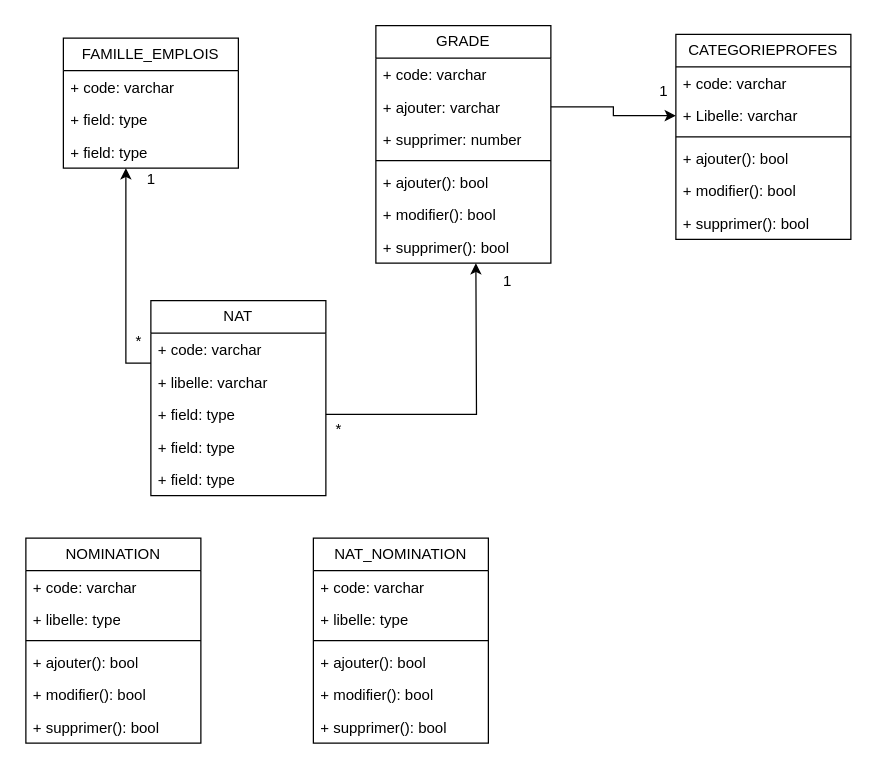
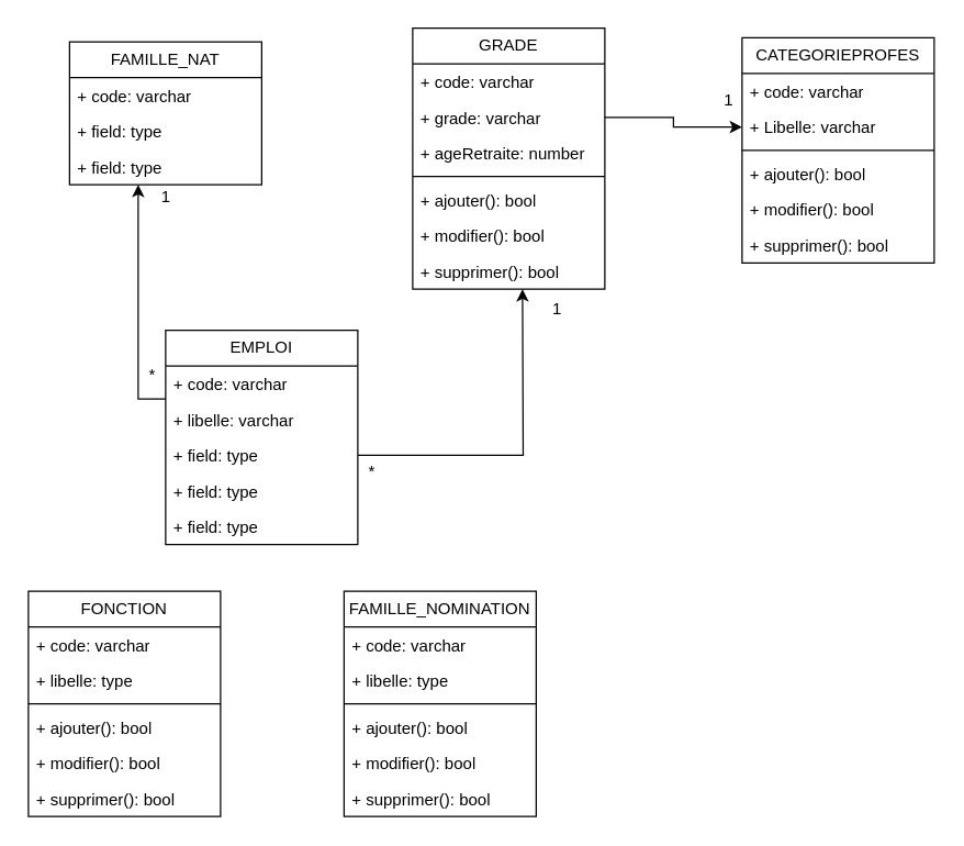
  <mxCell id="0" />
  <mxCell id="1" parent="0" />
- <mxCell id="2" value="FAMILLE_EMPLOIS" style="swimlane;fontStyle=0;childLayout=stackLayout;horizontal=1;startSize=26;fillColor=none;horizontalStack=0;resizeParent=1;resizeParentMax=0;resizeLast=0;collapsible=1;marginBottom=0;whiteSpace=wrap;html=1;" vertex="1" parent="1"><mxGeometry x="50" y="30" width="140" height="104" as="geometry" /></mxCell>
+ <mxCell id="2" value="FAMILLE_NAT" style="swimlane;fontStyle=0;childLayout=stackLayout;horizontal=1;startSize=26;fillColor=none;horizontalStack=0;resizeParent=1;resizeParentMax=0;resizeLast=0;collapsible=1;marginBottom=0;whiteSpace=wrap;html=1;" vertex="1" parent="1"><mxGeometry x="50" y="30" width="140" height="104" as="geometry" /></mxCell>
  <mxCell id="3" value="+ code: varchar" style="text;strokeColor=none;fillColor=none;align=left;verticalAlign=top;spacingLeft=4;spacingRight=4;overflow=hidden;rotatable=0;points=[[0,0.5],[1,0.5]];portConstraint=eastwest;whiteSpace=wrap;html=1;" vertex="1" parent="2"><mxGeometry y="26" width="140" height="26" as="geometry" /></mxCell>
  <mxCell id="4" value="+ field: type" style="text;strokeColor=none;fillColor=none;align=left;verticalAlign=top;spacingLeft=4;spacingRight=4;overflow=hidden;rotatable=0;points=[[0,0.5],[1,0.5]];portConstraint=eastwest;whiteSpace=wrap;html=1;" vertex="1" parent="2"><mxGeometry y="52" width="140" height="26" as="geometry" /></mxCell>
  <mxCell id="5" value="+ field: type" style="text;strokeColor=none;fillColor=none;align=left;verticalAlign=top;spacingLeft=4;spacingRight=4;overflow=hidden;rotatable=0;points=[[0,0.5],[1,0.5]];portConstraint=eastwest;whiteSpace=wrap;html=1;" vertex="1" parent="2"><mxGeometry y="78" width="140" height="26" as="geometry" /></mxCell>
  <mxCell id="6" value="GRADE" style="swimlane;fontStyle=0;childLayout=stackLayout;horizontal=1;startSize=26;fillColor=none;horizontalStack=0;resizeParent=1;resizeParentMax=0;resizeLast=0;collapsible=1;marginBottom=0;whiteSpace=wrap;html=1;" vertex="1" parent="1"><mxGeometry x="300" y="20" width="140" height="190" as="geometry" /></mxCell>
  <mxCell id="7" value="+ code: varchar" style="text;strokeColor=none;fillColor=none;align=left;verticalAlign=top;spacingLeft=4;spacingRight=4;overflow=hidden;rotatable=0;points=[[0,0.5],[1,0.5]];portConstraint=eastwest;whiteSpace=wrap;html=1;" vertex="1" parent="6"><mxGeometry y="26" width="140" height="26" as="geometry" /></mxCell>
- <mxCell id="8" value="+ ajouter: varchar" style="text;strokeColor=none;fillColor=none;align=left;verticalAlign=top;spacingLeft=4;spacingRight=4;overflow=hidden;rotatable=0;points=[[0,0.5],[1,0.5]];portConstraint=eastwest;whiteSpace=wrap;html=1;" vertex="1" parent="6"><mxGeometry y="52" width="140" height="26" as="geometry" /></mxCell>
- <mxCell id="9" value="+ supprimer: number" style="text;strokeColor=none;fillColor=none;align=left;verticalAlign=top;spacingLeft=4;spacingRight=4;overflow=hidden;rotatable=0;points=[[0,0.5],[1,0.5]];portConstraint=eastwest;whiteSpace=wrap;html=1;" vertex="1" parent="6"><mxGeometry y="78" width="140" height="26" as="geometry" /></mxCell>
+ <mxCell id="8" value="+ grade: varchar" style="text;strokeColor=none;fillColor=none;align=left;verticalAlign=top;spacingLeft=4;spacingRight=4;overflow=hidden;rotatable=0;points=[[0,0.5],[1,0.5]];portConstraint=eastwest;whiteSpace=wrap;html=1;" vertex="1" parent="6"><mxGeometry y="52" width="140" height="26" as="geometry" /></mxCell>
+ <mxCell id="9" value="+ ageRetraite: number" style="text;strokeColor=none;fillColor=none;align=left;verticalAlign=top;spacingLeft=4;spacingRight=4;overflow=hidden;rotatable=0;points=[[0,0.5],[1,0.5]];portConstraint=eastwest;whiteSpace=wrap;html=1;" vertex="1" parent="6"><mxGeometry y="78" width="140" height="26" as="geometry" /></mxCell>
  <mxCell id="10" value="" style="line;strokeWidth=1;fillColor=none;align=left;verticalAlign=middle;spacingTop=-1;spacingLeft=3;spacingRight=3;rotatable=0;labelPosition=right;points=[];portConstraint=eastwest;strokeColor=inherit;" vertex="1" parent="6"><mxGeometry y="104" width="140" height="8" as="geometry" /></mxCell>
  <mxCell id="11" value="+ ajouter(): bool" style="text;strokeColor=none;fillColor=none;align=left;verticalAlign=top;spacingLeft=4;spacingRight=4;overflow=hidden;rotatable=0;points=[[0,0.5],[1,0.5]];portConstraint=eastwest;whiteSpace=wrap;html=1;" vertex="1" parent="6"><mxGeometry y="112" width="140" height="26" as="geometry" /></mxCell>
  <mxCell id="12" value="+ modifier(): bool" style="text;strokeColor=none;fillColor=none;align=left;verticalAlign=top;spacingLeft=4;spacingRight=4;overflow=hidden;rotatable=0;points=[[0,0.5],[1,0.5]];portConstraint=eastwest;whiteSpace=wrap;html=1;" vertex="1" parent="6"><mxGeometry y="138" width="140" height="26" as="geometry" /></mxCell>
  <mxCell id="13" value="+ supprimer(): bool" style="text;strokeColor=none;fillColor=none;align=left;verticalAlign=top;spacingLeft=4;spacingRight=4;overflow=hidden;rotatable=0;points=[[0,0.5],[1,0.5]];portConstraint=eastwest;whiteSpace=wrap;html=1;" vertex="1" parent="6"><mxGeometry y="164" width="140" height="26" as="geometry" /></mxCell>
  <mxCell id="14" style="edgeStyle=orthogonalEdgeStyle;rounded=0;orthogonalLoop=1;jettySize=auto;html=1;entryX=0.214;entryY=0.923;entryDx=0;entryDy=0;entryPerimeter=0;exitX=0;exitY=-0.077;exitDx=0;exitDy=0;exitPerimeter=0;" edge="1" parent="1" source="17"><mxGeometry relative="1" as="geometry"><mxPoint x="100" y="133.998" as="targetPoint" /><mxPoint x="210" y="244" as="sourcePoint" /></mxGeometry></mxCell>
- <mxCell id="15" value="NAT" style="swimlane;fontStyle=0;childLayout=stackLayout;horizontal=1;startSize=26;fillColor=none;horizontalStack=0;resizeParent=1;resizeParentMax=0;resizeLast=0;collapsible=1;marginBottom=0;whiteSpace=wrap;html=1;" vertex="1" parent="1"><mxGeometry x="120" y="240" width="140" height="156" as="geometry" /></mxCell>
+ <mxCell id="15" value="EMPLOI" style="swimlane;fontStyle=0;childLayout=stackLayout;horizontal=1;startSize=26;fillColor=none;horizontalStack=0;resizeParent=1;resizeParentMax=0;resizeLast=0;collapsible=1;marginBottom=0;whiteSpace=wrap;html=1;" vertex="1" parent="1"><mxGeometry x="120" y="240" width="140" height="156" as="geometry" /></mxCell>
  <mxCell id="16" value="+ code: varchar" style="text;strokeColor=none;fillColor=none;align=left;verticalAlign=top;spacingLeft=4;spacingRight=4;overflow=hidden;rotatable=0;points=[[0,0.5],[1,0.5]];portConstraint=eastwest;whiteSpace=wrap;html=1;" vertex="1" parent="15"><mxGeometry y="26" width="140" height="26" as="geometry" /></mxCell>
  <mxCell id="17" value="+ libelle: varchar" style="text;strokeColor=none;fillColor=none;align=left;verticalAlign=top;spacingLeft=4;spacingRight=4;overflow=hidden;rotatable=0;points=[[0,0.5],[1,0.5]];portConstraint=eastwest;whiteSpace=wrap;html=1;" vertex="1" parent="15"><mxGeometry y="52" width="140" height="26" as="geometry" /></mxCell>
  <mxCell id="18" style="edgeStyle=orthogonalEdgeStyle;rounded=0;orthogonalLoop=1;jettySize=auto;html=1;" edge="1" parent="15" source="19"><mxGeometry relative="1" as="geometry"><mxPoint x="260" y="-30" as="targetPoint" /></mxGeometry></mxCell>
  <mxCell id="19" value="+ field: type" style="text;strokeColor=none;fillColor=none;align=left;verticalAlign=top;spacingLeft=4;spacingRight=4;overflow=hidden;rotatable=0;points=[[0,0.5],[1,0.5]];portConstraint=eastwest;whiteSpace=wrap;html=1;" vertex="1" parent="15"><mxGeometry y="78" width="140" height="26" as="geometry" /></mxCell>
  <mxCell id="20" value="+ field: type" style="text;strokeColor=none;fillColor=none;align=left;verticalAlign=top;spacingLeft=4;spacingRight=4;overflow=hidden;rotatable=0;points=[[0,0.5],[1,0.5]];portConstraint=eastwest;whiteSpace=wrap;html=1;" vertex="1" parent="15"><mxGeometry y="104" width="140" height="26" as="geometry" /></mxCell>
  <mxCell id="21" value="+ field: type" style="text;strokeColor=none;fillColor=none;align=left;verticalAlign=top;spacingLeft=4;spacingRight=4;overflow=hidden;rotatable=0;points=[[0,0.5],[1,0.5]];portConstraint=eastwest;whiteSpace=wrap;html=1;" vertex="1" parent="15"><mxGeometry y="130" width="140" height="26" as="geometry" /></mxCell>
  <mxCell id="22" value="1" style="text;html=1;align=center;verticalAlign=middle;resizable=0;points=[];autosize=1;strokeColor=none;fillColor=none;" vertex="1" parent="1"><mxGeometry x="105" y="128" width="30" height="30" as="geometry" /></mxCell>
  <mxCell id="23" value="1" style="text;html=1;align=center;verticalAlign=middle;resizable=0;points=[];autosize=1;strokeColor=none;fillColor=none;" vertex="1" parent="1"><mxGeometry x="390" y="210" width="30" height="30" as="geometry" /></mxCell>
  <mxCell id="24" value="CATEGORIEPROFES" style="swimlane;fontStyle=0;childLayout=stackLayout;horizontal=1;startSize=26;fillColor=none;horizontalStack=0;resizeParent=1;resizeParentMax=0;resizeLast=0;collapsible=1;marginBottom=0;whiteSpace=wrap;html=1;" vertex="1" parent="1"><mxGeometry x="540" y="27" width="140" height="164" as="geometry" /></mxCell>
  <mxCell id="25" value="+ code: varchar" style="text;strokeColor=none;fillColor=none;align=left;verticalAlign=top;spacingLeft=4;spacingRight=4;overflow=hidden;rotatable=0;points=[[0,0.5],[1,0.5]];portConstraint=eastwest;whiteSpace=wrap;html=1;" vertex="1" parent="24"><mxGeometry y="26" width="140" height="26" as="geometry" /></mxCell>
  <mxCell id="26" value="+ Libelle: varchar" style="text;strokeColor=none;fillColor=none;align=left;verticalAlign=top;spacingLeft=4;spacingRight=4;overflow=hidden;rotatable=0;points=[[0,0.5],[1,0.5]];portConstraint=eastwest;whiteSpace=wrap;html=1;" vertex="1" parent="24"><mxGeometry y="52" width="140" height="26" as="geometry" /></mxCell>
  <mxCell id="27" value="" style="line;strokeWidth=1;fillColor=none;align=left;verticalAlign=middle;spacingTop=-1;spacingLeft=3;spacingRight=3;rotatable=0;labelPosition=right;points=[];portConstraint=eastwest;strokeColor=inherit;" vertex="1" parent="24"><mxGeometry y="78" width="140" height="8" as="geometry" /></mxCell>
  <mxCell id="28" value="+ ajouter(): bool" style="text;strokeColor=none;fillColor=none;align=left;verticalAlign=top;spacingLeft=4;spacingRight=4;overflow=hidden;rotatable=0;points=[[0,0.5],[1,0.5]];portConstraint=eastwest;whiteSpace=wrap;html=1;" vertex="1" parent="24"><mxGeometry y="86" width="140" height="26" as="geometry" /></mxCell>
  <mxCell id="29" value="+ modifier(): bool" style="text;strokeColor=none;fillColor=none;align=left;verticalAlign=top;spacingLeft=4;spacingRight=4;overflow=hidden;rotatable=0;points=[[0,0.5],[1,0.5]];portConstraint=eastwest;whiteSpace=wrap;html=1;" vertex="1" parent="24"><mxGeometry y="112" width="140" height="26" as="geometry" /></mxCell>
  <mxCell id="30" value="+ supprimer(): bool" style="text;strokeColor=none;fillColor=none;align=left;verticalAlign=top;spacingLeft=4;spacingRight=4;overflow=hidden;rotatable=0;points=[[0,0.5],[1,0.5]];portConstraint=eastwest;whiteSpace=wrap;html=1;" vertex="1" parent="24"><mxGeometry y="138" width="140" height="26" as="geometry" /></mxCell>
  <mxCell id="31" style="edgeStyle=orthogonalEdgeStyle;rounded=0;orthogonalLoop=1;jettySize=auto;html=1;entryX=0;entryY=0.5;entryDx=0;entryDy=0;" edge="1" parent="1" source="8" target="26"><mxGeometry relative="1" as="geometry" /></mxCell>
  <mxCell id="32" value="1" style="text;html=1;align=center;verticalAlign=middle;resizable=0;points=[];autosize=1;strokeColor=none;fillColor=none;" vertex="1" parent="1"><mxGeometry x="515" y="58" width="30" height="30" as="geometry" /></mxCell>
  <mxCell id="33" value="*" style="text;html=1;align=center;verticalAlign=middle;resizable=0;points=[];autosize=1;strokeColor=none;fillColor=none;" vertex="1" parent="1"><mxGeometry x="255" y="328" width="30" height="30" as="geometry" /></mxCell>
  <mxCell id="34" value="*" style="text;html=1;align=center;verticalAlign=middle;resizable=0;points=[];autosize=1;strokeColor=none;fillColor=none;" vertex="1" parent="1"><mxGeometry x="95" y="258" width="30" height="30" as="geometry" /></mxCell>
- <mxCell id="35" value="NOMINATION" style="swimlane;fontStyle=0;childLayout=stackLayout;horizontal=1;startSize=26;fillColor=none;horizontalStack=0;resizeParent=1;resizeParentMax=0;resizeLast=0;collapsible=1;marginBottom=0;whiteSpace=wrap;html=1;" vertex="1" parent="1"><mxGeometry x="20" y="430" width="140" height="164" as="geometry" /></mxCell>
+ <mxCell id="35" value="FONCTION" style="swimlane;fontStyle=0;childLayout=stackLayout;horizontal=1;startSize=26;fillColor=none;horizontalStack=0;resizeParent=1;resizeParentMax=0;resizeLast=0;collapsible=1;marginBottom=0;whiteSpace=wrap;html=1;" vertex="1" parent="1"><mxGeometry x="20" y="430" width="140" height="164" as="geometry" /></mxCell>
  <mxCell id="36" value="+ code: varchar" style="text;strokeColor=none;fillColor=none;align=left;verticalAlign=top;spacingLeft=4;spacingRight=4;overflow=hidden;rotatable=0;points=[[0,0.5],[1,0.5]];portConstraint=eastwest;whiteSpace=wrap;html=1;" vertex="1" parent="35"><mxGeometry y="26" width="140" height="26" as="geometry" /></mxCell>
  <mxCell id="37" value="+ libelle: type" style="text;strokeColor=none;fillColor=none;align=left;verticalAlign=top;spacingLeft=4;spacingRight=4;overflow=hidden;rotatable=0;points=[[0,0.5],[1,0.5]];portConstraint=eastwest;whiteSpace=wrap;html=1;" vertex="1" parent="35"><mxGeometry y="52" width="140" height="26" as="geometry" /></mxCell>
  <mxCell id="38" value="" style="line;strokeWidth=1;fillColor=none;align=left;verticalAlign=middle;spacingTop=-1;spacingLeft=3;spacingRight=3;rotatable=0;labelPosition=right;points=[];portConstraint=eastwest;strokeColor=inherit;" vertex="1" parent="35"><mxGeometry y="78" width="140" height="8" as="geometry" /></mxCell>
  <mxCell id="39" value="+ ajouter(): bool" style="text;strokeColor=none;fillColor=none;align=left;verticalAlign=top;spacingLeft=4;spacingRight=4;overflow=hidden;rotatable=0;points=[[0,0.5],[1,0.5]];portConstraint=eastwest;whiteSpace=wrap;html=1;" vertex="1" parent="35"><mxGeometry y="86" width="140" height="26" as="geometry" /></mxCell>
  <mxCell id="40" value="+ modifier(): bool" style="text;strokeColor=none;fillColor=none;align=left;verticalAlign=top;spacingLeft=4;spacingRight=4;overflow=hidden;rotatable=0;points=[[0,0.5],[1,0.5]];portConstraint=eastwest;whiteSpace=wrap;html=1;" vertex="1" parent="35"><mxGeometry y="112" width="140" height="26" as="geometry" /></mxCell>
  <mxCell id="41" value="+ supprimer(): bool" style="text;strokeColor=none;fillColor=none;align=left;verticalAlign=top;spacingLeft=4;spacingRight=4;overflow=hidden;rotatable=0;points=[[0,0.5],[1,0.5]];portConstraint=eastwest;whiteSpace=wrap;html=1;" vertex="1" parent="35"><mxGeometry y="138" width="140" height="26" as="geometry" /></mxCell>
- <mxCell id="42" value="NAT_NOMINATION" style="swimlane;fontStyle=0;childLayout=stackLayout;horizontal=1;startSize=26;fillColor=none;horizontalStack=0;resizeParent=1;resizeParentMax=0;resizeLast=0;collapsible=1;marginBottom=0;whiteSpace=wrap;html=1;" vertex="1" parent="1"><mxGeometry x="250" y="430" width="140" height="164" as="geometry" /></mxCell>
+ <mxCell id="42" value="FAMILLE_NOMINATION" style="swimlane;fontStyle=0;childLayout=stackLayout;horizontal=1;startSize=26;fillColor=none;horizontalStack=0;resizeParent=1;resizeParentMax=0;resizeLast=0;collapsible=1;marginBottom=0;whiteSpace=wrap;html=1;" vertex="1" parent="1"><mxGeometry x="250" y="430" width="140" height="164" as="geometry" /></mxCell>
  <mxCell id="43" value="+ code: varchar" style="text;strokeColor=none;fillColor=none;align=left;verticalAlign=top;spacingLeft=4;spacingRight=4;overflow=hidden;rotatable=0;points=[[0,0.5],[1,0.5]];portConstraint=eastwest;whiteSpace=wrap;html=1;" vertex="1" parent="42"><mxGeometry y="26" width="140" height="26" as="geometry" /></mxCell>
  <mxCell id="44" value="+ libelle: type" style="text;strokeColor=none;fillColor=none;align=left;verticalAlign=top;spacingLeft=4;spacingRight=4;overflow=hidden;rotatable=0;points=[[0,0.5],[1,0.5]];portConstraint=eastwest;whiteSpace=wrap;html=1;" vertex="1" parent="42"><mxGeometry y="52" width="140" height="26" as="geometry" /></mxCell>
  <mxCell id="45" value="" style="line;strokeWidth=1;fillColor=none;align=left;verticalAlign=middle;spacingTop=-1;spacingLeft=3;spacingRight=3;rotatable=0;labelPosition=right;points=[];portConstraint=eastwest;strokeColor=inherit;" vertex="1" parent="42"><mxGeometry y="78" width="140" height="8" as="geometry" /></mxCell>
  <mxCell id="46" value="+ ajouter(): bool" style="text;strokeColor=none;fillColor=none;align=left;verticalAlign=top;spacingLeft=4;spacingRight=4;overflow=hidden;rotatable=0;points=[[0,0.5],[1,0.5]];portConstraint=eastwest;whiteSpace=wrap;html=1;" vertex="1" parent="42"><mxGeometry y="86" width="140" height="26" as="geometry" /></mxCell>
  <mxCell id="47" value="+ modifier(): bool" style="text;strokeColor=none;fillColor=none;align=left;verticalAlign=top;spacingLeft=4;spacingRight=4;overflow=hidden;rotatable=0;points=[[0,0.5],[1,0.5]];portConstraint=eastwest;whiteSpace=wrap;html=1;" vertex="1" parent="42"><mxGeometry y="112" width="140" height="26" as="geometry" /></mxCell>
  <mxCell id="48" value="+ supprimer(): bool" style="text;strokeColor=none;fillColor=none;align=left;verticalAlign=top;spacingLeft=4;spacingRight=4;overflow=hidden;rotatable=0;points=[[0,0.5],[1,0.5]];portConstraint=eastwest;whiteSpace=wrap;html=1;" vertex="1" parent="42"><mxGeometry y="138" width="140" height="26" as="geometry" /></mxCell>
